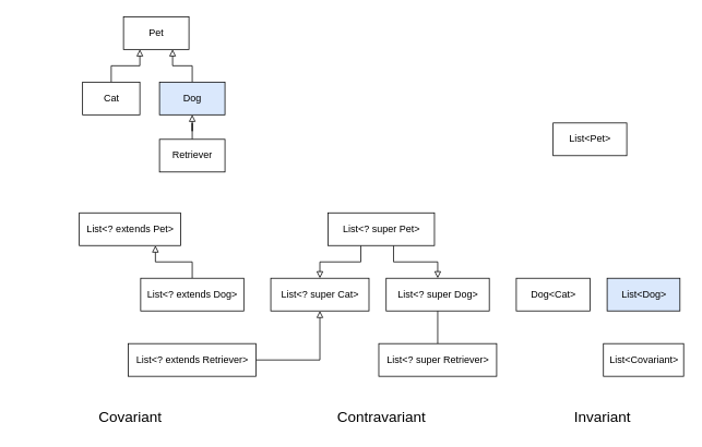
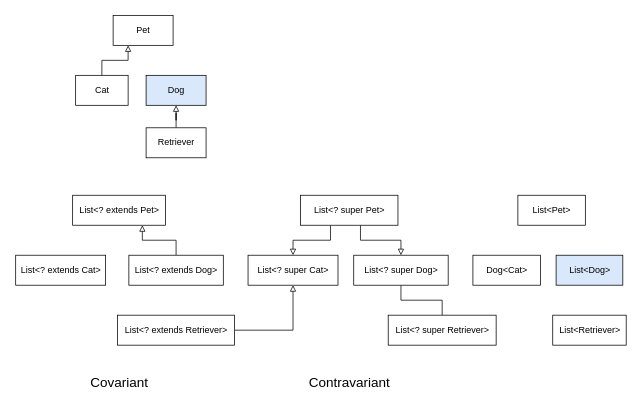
  <mxCell id="0" />
  <mxCell id="1" parent="0" />
  <mxCell id="2" value="Pet" style="html=1;" vertex="1" parent="1"><mxGeometry x="150" y="20" width="80" height="40" as="geometry" /></mxCell>
- <mxCell id="3" style="edgeStyle=orthogonalEdgeStyle;rounded=0;orthogonalLoop=1;jettySize=auto;html=1;entryX=0.75;entryY=1;entryDx=0;entryDy=0;endArrow=block;endFill=0;" edge="1" parent="1" source="4" target="2"><mxGeometry relative="1" as="geometry" /></mxCell>
  <mxCell id="4" value="Dog" style="html=1;fillColor=#dae8fc;" vertex="1" parent="1"><mxGeometry x="194" y="100" width="80" height="40" as="geometry" /></mxCell>
  <mxCell id="5" style="edgeStyle=orthogonalEdgeStyle;rounded=0;orthogonalLoop=1;jettySize=auto;html=1;endArrow=block;endFill=0;entryX=0.25;entryY=1;entryDx=0;entryDy=0;" edge="1" parent="1" source="6" target="2"><mxGeometry relative="1" as="geometry"><mxPoint x="170" y="70" as="targetPoint" /></mxGeometry></mxCell>
  <mxCell id="6" value="Cat" style="html=1;" vertex="1" parent="1"><mxGeometry x="100" y="100" width="70" height="40" as="geometry" /></mxCell>
  <mxCell id="7" style="edgeStyle=orthogonalEdgeStyle;rounded=0;orthogonalLoop=1;jettySize=auto;html=1;entryX=0.5;entryY=1;entryDx=0;entryDy=0;endArrow=block;endFill=0;" edge="1" parent="1" source="8" target="4"><mxGeometry relative="1" as="geometry" /></mxCell>
  <mxCell id="8" value="Retriever" style="html=1;" vertex="1" parent="1"><mxGeometry x="194" y="170" width="80" height="40" as="geometry" /></mxCell>
  <mxCell id="9" value="List&amp;lt;? extends Pet&amp;gt;" style="html=1;" vertex="1" parent="1"><mxGeometry x="96" y="260" width="124" height="40" as="geometry" /></mxCell>
  <mxCell id="10" style="edgeStyle=orthogonalEdgeStyle;rounded=0;orthogonalLoop=1;jettySize=auto;html=1;entryX=0.75;entryY=1;entryDx=0;entryDy=0;endArrow=block;endFill=0;" edge="1" parent="1" source="11" target="9"><mxGeometry relative="1" as="geometry" /></mxCell>
  <mxCell id="11" value="List&amp;lt;? extends&amp;nbsp;Dog&amp;gt;" style="html=1;" vertex="1" parent="1"><mxGeometry x="171" y="340" width="126" height="40" as="geometry" /></mxCell>
+ <mxCell id="12" value="List&amp;lt;? extends&amp;nbsp;Cat&amp;gt;" style="html=1;" vertex="1" parent="1"><mxGeometry x="20" y="340" width="120" height="40" as="geometry" /></mxCell>
  <mxCell id="13" style="edgeStyle=orthogonalEdgeStyle;rounded=0;orthogonalLoop=1;jettySize=auto;html=1;endArrow=block;endFill=0;" edge="1" parent="1" source="14" target="20"><mxGeometry relative="1" as="geometry" /></mxCell>
  <mxCell id="14" value="List&amp;lt;? extends&amp;nbsp;Retriever&amp;gt;" style="html=1;" vertex="1" parent="1"><mxGeometry x="156" y="420" width="156" height="40" as="geometry" /></mxCell>
  <mxCell id="15" style="edgeStyle=orthogonalEdgeStyle;rounded=0;orthogonalLoop=1;jettySize=auto;html=1;entryX=0.5;entryY=0;entryDx=0;entryDy=0;endArrow=block;endFill=0;" edge="1" parent="1" source="17" target="20"><mxGeometry relative="1" as="geometry"><Array as="points"><mxPoint x="440" y="320" /><mxPoint x="390" y="320" /></Array></mxGeometry></mxCell>
  <mxCell id="16" style="edgeStyle=orthogonalEdgeStyle;rounded=0;orthogonalLoop=1;jettySize=auto;html=1;entryX=0.5;entryY=0;entryDx=0;entryDy=0;endArrow=block;endFill=0;" edge="1" parent="1" source="17" target="19"><mxGeometry relative="1" as="geometry"><Array as="points"><mxPoint x="480" y="320" /><mxPoint x="534" y="320" /></Array></mxGeometry></mxCell>
  <mxCell id="17" value="List&amp;lt;? super Pet&amp;gt;" style="html=1;" vertex="1" parent="1"><mxGeometry x="400" y="260" width="130" height="40" as="geometry" /></mxCell>
  <mxCell id="18" style="edgeStyle=orthogonalEdgeStyle;rounded=0;orthogonalLoop=1;jettySize=auto;html=1;entryX=0.5;entryY=0;entryDx=0;entryDy=0;endArrow=none;endFill=0;" edge="1" parent="1" source="19" target="21"><mxGeometry relative="1" as="geometry" /></mxCell>
  <mxCell id="19" value="List&amp;lt;? super Dog&amp;gt;" style="html=1;" vertex="1" parent="1"><mxGeometry x="471" y="340" width="126" height="40" as="geometry" /></mxCell>
  <mxCell id="20" value="List&amp;lt;? super Cat&amp;gt;" style="html=1;" vertex="1" parent="1"><mxGeometry x="330" y="340" width="120" height="40" as="geometry" /></mxCell>
- <mxCell id="21" value="List&amp;lt;? super Retriever&amp;gt;" style="html=1;" vertex="1" parent="1"><mxGeometry x="462" y="420" width="144" height="40" as="geometry" /></mxCell>
- <mxCell id="22" value="List&amp;lt;Pet&amp;gt;" style="html=1;" vertex="1" parent="1"><mxGeometry x="675" y="150" width="90" height="40" as="geometry" /></mxCell>
+ <mxCell id="21" value="List&amp;lt;? super Retriever&amp;gt;" style="html=1;" vertex="1" parent="1"><mxGeometry x="517" y="420" width="144" height="40" as="geometry" /></mxCell>
+ <mxCell id="22" value="List&amp;lt;Pet&amp;gt;" style="html=1;" vertex="1" parent="1"><mxGeometry x="690" y="260" width="90" height="40" as="geometry" /></mxCell>
  <mxCell id="23" value="List&amp;lt;Dog&amp;gt;" style="html=1;fillColor=#dae8fc;" vertex="1" parent="1"><mxGeometry x="741" y="340" width="89" height="40" as="geometry" /></mxCell>
  <mxCell id="24" value="Dog&amp;lt;Cat&amp;gt;" style="html=1;" vertex="1" parent="1"><mxGeometry x="630" y="340" width="90" height="40" as="geometry" /></mxCell>
- <mxCell id="25" value="List&amp;lt;Covariant&amp;gt;" style="html=1;" vertex="1" parent="1"><mxGeometry x="736.5" y="420" width="98" height="40" as="geometry" /></mxCell>
+ <mxCell id="25" value="List&amp;lt;Retriever&amp;gt;" style="html=1;" vertex="1" parent="1"><mxGeometry x="736.5" y="420" width="98" height="40" as="geometry" /></mxCell>
  <mxCell id="26" value="Covariant" style="text;html=1;align=center;verticalAlign=middle;resizable=0;points=[];autosize=1;strokeColor=none;fillColor=none;fontSize=18;" vertex="1" parent="1"><mxGeometry x="113" y="495" width="90" height="30" as="geometry" /></mxCell>
  <mxCell id="27" value="Contravariant" style="text;html=1;align=center;verticalAlign=middle;resizable=0;points=[];autosize=1;strokeColor=none;fillColor=none;fontSize=18;" vertex="1" parent="1"><mxGeometry x="405" y="495" width="120" height="30" as="geometry" /></mxCell>
- <mxCell id="28" value="Invariant" style="text;html=1;align=center;verticalAlign=middle;resizable=0;points=[];autosize=1;strokeColor=none;fillColor=none;fontSize=18;" vertex="1" parent="1"><mxGeometry x="695" y="495" width="80" height="30" as="geometry" /></mxCell>
